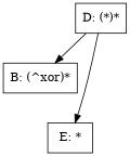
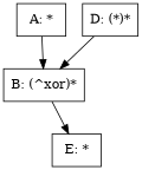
  digraph {
    node [cond=true shape=box]
+   n1 [getid=A label="A: *"]
    n2 [getid=B label="B: (^xor)*" lazyrepeat=true maxchildren=1 repeat="*"]
    n3 [getid=D label="D: (*)*" repeat="*"]
    n4 [getid=E label="E: *"]
+   n1 -> n2
    n3 -> n2
-   n3 -> n4
+   n2 -> n4
  }
